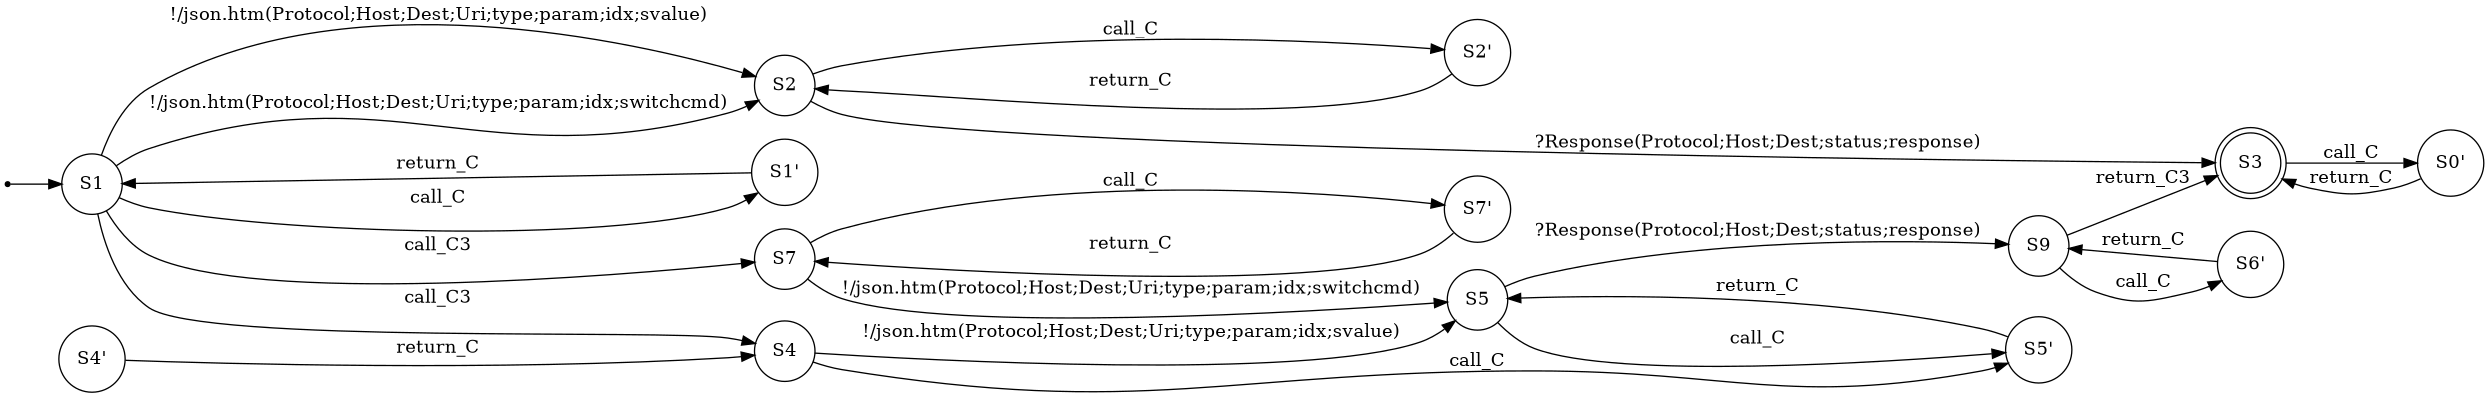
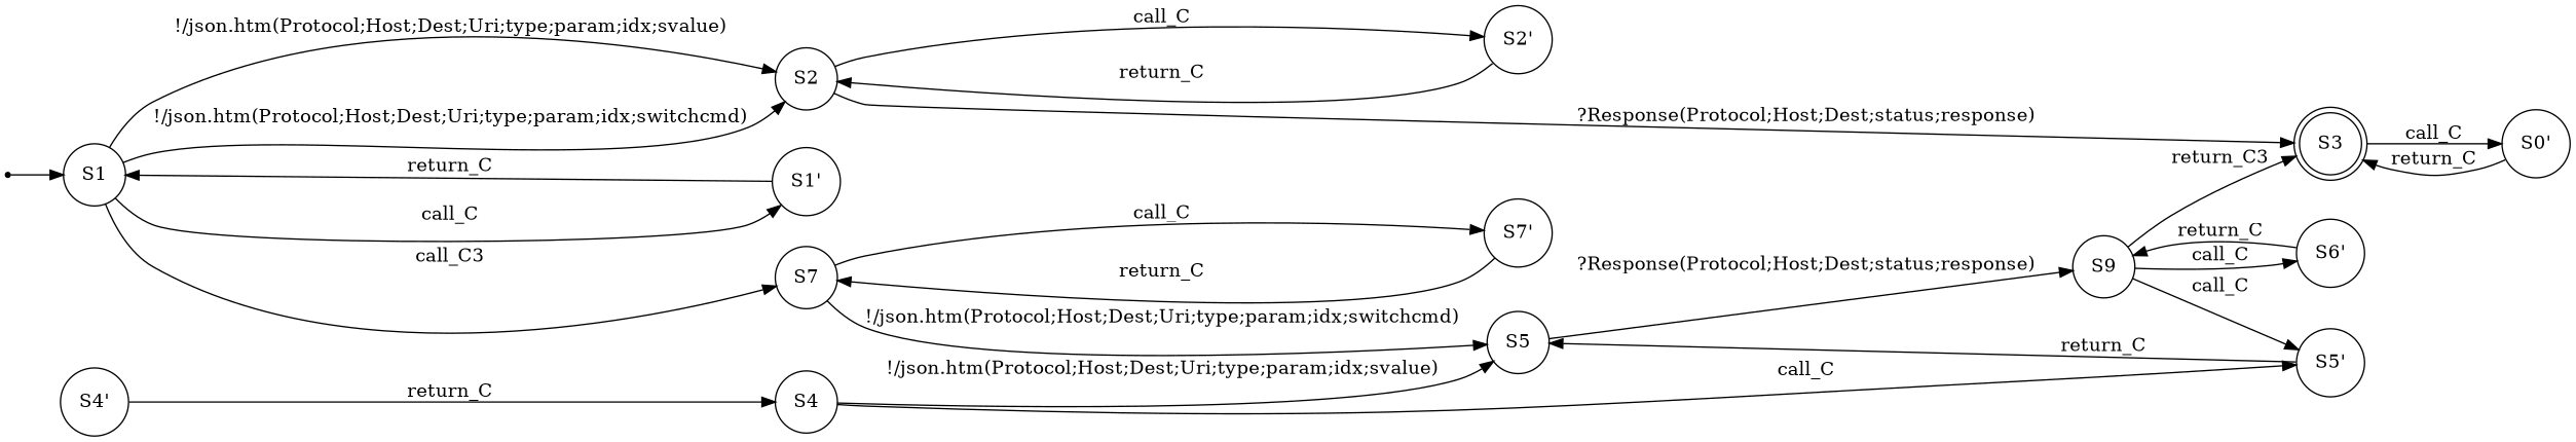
  digraph {
    rankdir=LR
    node [shape=circle]
    S00 [shape=point]
    n2 [label=S1]
    n3 [label=S2]
    n4 [label=S4]
    n5 [label=S7]
    n6 [label="S1'"]
    n7 [label=S3 shape=doublecircle]
    n8 [label="S2'"]
    n9 [label=S5]
    n10 [label="S5'"]
    n11 [label="S7'"]
    n12 [label="S0'"]
    n13 [label=S9]
    n14 [label="S4'"]
    n15 [label="S6'"]
    S00 -> n2
    n2 -> n3 [label="!/json.htm(Protocol;Host;Dest;Uri;type;param;idx;svalue)"]
    n2 -> n3 [label="!/json.htm(Protocol;Host;Dest;Uri;type;param;idx;switchcmd)"]
-   n2 -> n4 [label=call_C3]
    n2 -> n5 [label=call_C3]
    n2 -> n6 [label=call_C]
    n3 -> n7 [label="?Response(Protocol;Host;Dest;status;response)"]
    n3 -> n8 [label=call_C]
    n4 -> n9 [label="!/json.htm(Protocol;Host;Dest;Uri;type;param;idx;svalue)"]
    n4 -> n10 [label=call_C]
    n5 -> n9 [label="!/json.htm(Protocol;Host;Dest;Uri;type;param;idx;switchcmd)"]
    n5 -> n11 [label=call_C]
    n6 -> n2 [label=return_C]
    n7 -> n12 [label=call_C]
    n8 -> n3 [label=return_C]
-   n9 -> n10 [label=call_C]
+   n13 -> n10 [label=call_C]
    n9 -> n13 [label="?Response(Protocol;Host;Dest;status;response)"]
    n10 -> n9 [label=return_C]
    n11 -> n5 [label=return_C]
    n12 -> n7 [label=return_C]
    n13 -> n7 [label=return_C3]
    n13 -> n15 [label=call_C]
    n14 -> n4 [label=return_C]
    n15 -> n13 [label=return_C]
  }
